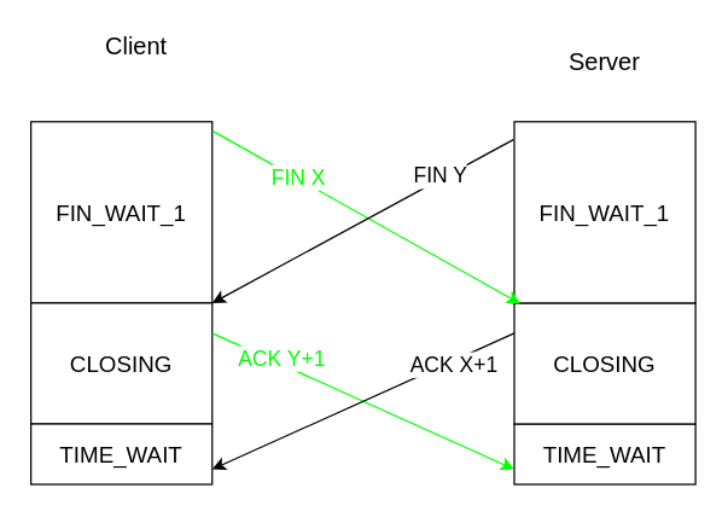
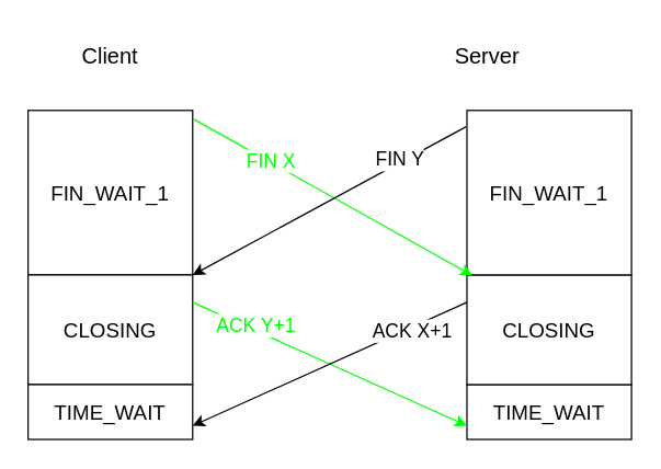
  <mxCell id="0" />
  <mxCell id="1" parent="0" />
- <mxCell id="2" value="&lt;font style=&quot;font-size: 16px&quot;&gt;Client&lt;/font&gt;" style="text;html=1;strokeColor=none;fillColor=none;align=center;verticalAlign=middle;whiteSpace=wrap;rounded=0;" parent="1" vertex="1"><mxGeometry x="30" y="10" width="120" height="40" as="geometry" /></mxCell>
- <mxCell id="3" value="&lt;font style=&quot;font-size: 16px&quot;&gt;Server&lt;/font&gt;" style="text;html=1;strokeColor=none;fillColor=none;align=center;verticalAlign=middle;whiteSpace=wrap;rounded=0;" parent="1" vertex="1"><mxGeometry x="340" y="20" width="120" height="40" as="geometry" /></mxCell>
+ <mxCell id="2" value="&lt;font style=&quot;font-size: 16px&quot;&gt;Client&lt;/font&gt;" style="text;html=1;strokeColor=none;fillColor=none;align=center;verticalAlign=middle;whiteSpace=wrap;rounded=0;" parent="1" vertex="1"><mxGeometry x="20" y="20" width="120" height="40" as="geometry" /></mxCell>
+ <mxCell id="3" value="&lt;font style=&quot;font-size: 16px&quot;&gt;Server&lt;/font&gt;" style="text;html=1;strokeColor=none;fillColor=none;align=center;verticalAlign=middle;whiteSpace=wrap;rounded=0;" parent="1" vertex="1"><mxGeometry x="295" y="20" width="120" height="40" as="geometry" /></mxCell>
  <mxCell id="4" value="&lt;font style=&quot;font-size: 15px&quot;&gt;FIN_WAIT_1&lt;/font&gt;" style="rounded=0;whiteSpace=wrap;html=1;" parent="1" vertex="1"><mxGeometry x="20" y="80" width="120" height="120" as="geometry" /></mxCell>
  <mxCell id="5" value="&lt;font style=&quot;font-size: 15px&quot;&gt;CLOSING&lt;/font&gt;" style="rounded=0;whiteSpace=wrap;html=1;" parent="1" vertex="1"><mxGeometry x="20" y="200" width="120" height="80" as="geometry" /></mxCell>
  <mxCell id="6" value="&lt;font style=&quot;font-size: 15px&quot;&gt;TIME_WAIT&lt;/font&gt;" style="rounded=0;whiteSpace=wrap;html=1;" parent="1" vertex="1"><mxGeometry x="20" y="280" width="120" height="40" as="geometry" /></mxCell>
  <mxCell id="7" value="&lt;font style=&quot;font-size: 15px&quot;&gt;TIME_WAIT&lt;/font&gt;" style="rounded=0;whiteSpace=wrap;html=1;" vertex="1" parent="1"><mxGeometry x="340" y="280" width="120" height="40" as="geometry" /></mxCell>
  <mxCell id="8" value="&lt;font style=&quot;font-size: 15px&quot;&gt;CLOSING&lt;/font&gt;" style="rounded=0;whiteSpace=wrap;html=1;" vertex="1" parent="1"><mxGeometry x="340" y="200" width="120" height="80" as="geometry" /></mxCell>
  <mxCell id="9" value="&lt;font style=&quot;font-size: 15px&quot;&gt;FIN_WAIT_1&lt;/font&gt;" style="rounded=0;whiteSpace=wrap;html=1;" vertex="1" parent="1"><mxGeometry x="340" y="80" width="120" height="120" as="geometry" /></mxCell>
  <mxCell id="10" value="" style="endArrow=classic;html=1;strokeColor=#00FF00;fontSize=14;fontColor=#000000;exitX=1.008;exitY=0.054;exitDx=0;exitDy=0;exitPerimeter=0;entryX=0.033;entryY=1.003;entryDx=0;entryDy=0;entryPerimeter=0;" edge="1" parent="1" source="4" target="9"><mxGeometry width="50" height="50" relative="1" as="geometry"><mxPoint x="130" y="80" as="sourcePoint" /><mxPoint x="350" y="120" as="targetPoint" /></mxGeometry></mxCell>
  <mxCell id="11" value="&lt;font color=&quot;#00ff00&quot;&gt;FIN X&lt;/font&gt;" style="text;html=1;resizable=0;points=[];align=center;verticalAlign=middle;labelBackgroundColor=#ffffff;fontSize=14;fontColor=#000000;" vertex="1" connectable="0" parent="10"><mxGeometry x="-0.338" y="4" relative="1" as="geometry"><mxPoint x="-14" y="-4" as="offset" /></mxGeometry></mxCell>
  <mxCell id="12" value="" style="endArrow=classic;html=1;strokeColor=#000000;fontSize=14;fontColor=#000000;exitX=-0.005;exitY=0.099;exitDx=0;exitDy=0;exitPerimeter=0;" edge="1" parent="1" source="9"><mxGeometry width="50" height="50" relative="1" as="geometry"><mxPoint x="280" y="150" as="sourcePoint" /><mxPoint x="140" y="200" as="targetPoint" /></mxGeometry></mxCell>
  <mxCell id="13" value="FIN Y" style="text;html=1;resizable=0;points=[];align=center;verticalAlign=middle;labelBackgroundColor=#ffffff;fontSize=14;fontColor=#000000;" vertex="1" connectable="0" parent="12"><mxGeometry x="-0.524" y="-2" relative="1" as="geometry"><mxPoint as="offset" /></mxGeometry></mxCell>
  <mxCell id="14" value="" style="endArrow=classic;html=1;strokeColor=#00FF00;fontSize=14;fontColor=#000000;entryX=0;entryY=0.75;entryDx=0;entryDy=0;exitX=1;exitY=0.25;exitDx=0;exitDy=0;" edge="1" parent="1" source="5" target="7"><mxGeometry width="50" height="50" relative="1" as="geometry"><mxPoint x="140" y="200" as="sourcePoint" /><mxPoint x="330" y="280" as="targetPoint" /></mxGeometry></mxCell>
  <mxCell id="15" value="&lt;font color=&quot;#00ff00&quot;&gt;ACK Y+1&lt;/font&gt;" style="text;html=1;resizable=0;points=[];align=center;verticalAlign=middle;labelBackgroundColor=#ffffff;fontSize=14;fontColor=#000000;" vertex="1" connectable="0" parent="14"><mxGeometry x="-0.565" y="3" relative="1" as="geometry"><mxPoint as="offset" /></mxGeometry></mxCell>
  <mxCell id="16" value="" style="endArrow=classic;html=1;strokeColor=#000000;fontSize=14;fontColor=#000000;exitX=0;exitY=0.25;exitDx=0;exitDy=0;entryX=1;entryY=0.75;entryDx=0;entryDy=0;" edge="1" parent="1" source="8" target="6"><mxGeometry width="50" height="50" relative="1" as="geometry"><mxPoint x="300" y="260" as="sourcePoint" /><mxPoint x="130" y="330" as="targetPoint" /></mxGeometry></mxCell>
  <mxCell id="17" value="ACK X+1" style="text;html=1;resizable=0;points=[];align=center;verticalAlign=middle;labelBackgroundColor=#ffffff;fontSize=14;fontColor=#000000;" vertex="1" connectable="0" parent="16"><mxGeometry x="-0.586" y="2" relative="1" as="geometry"><mxPoint as="offset" /></mxGeometry></mxCell>
